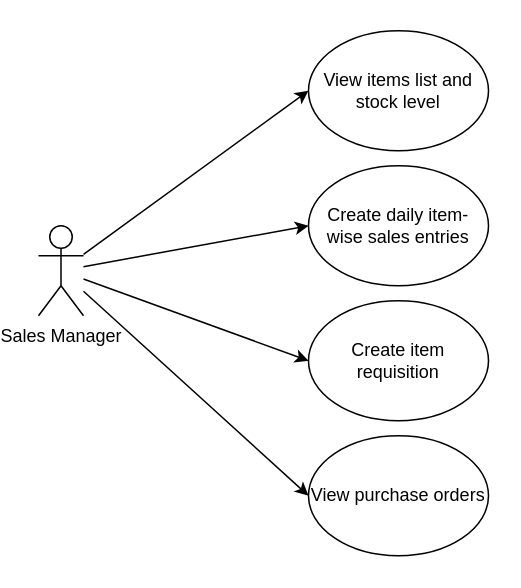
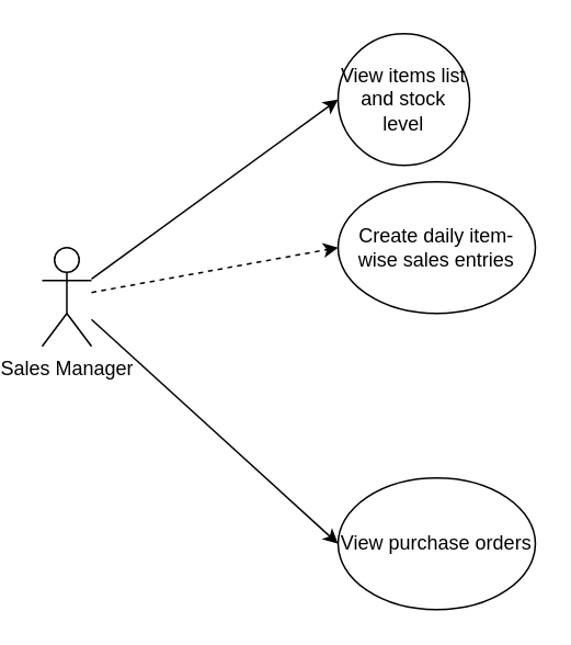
  <mxCell id="0" />
  <mxCell id="1" parent="0" />
  <mxCell id="2" style="rounded=0;orthogonalLoop=1;jettySize=auto;html=1;entryX=0;entryY=0.5;entryDx=0;entryDy=0;" edge="1" parent="1" source="6" target="7"><mxGeometry relative="1" as="geometry" /></mxCell>
- <mxCell id="3" style="rounded=0;orthogonalLoop=1;jettySize=auto;html=1;entryX=0;entryY=0.5;entryDx=0;entryDy=0;" edge="1" parent="1" source="6" target="8"><mxGeometry relative="1" as="geometry" /></mxCell>
- <mxCell id="4" style="rounded=0;orthogonalLoop=1;jettySize=auto;html=1;entryX=0;entryY=0.5;entryDx=0;entryDy=0;" edge="1" parent="1" source="6" target="9"><mxGeometry relative="1" as="geometry" /></mxCell>
+ <mxCell id="3" style="rounded=0;orthogonalLoop=1;jettySize=auto;html=1;entryX=0;entryY=0.5;entryDx=0;entryDy=0;dashed=1;" edge="1" parent="1" source="6" target="8"><mxGeometry relative="1" as="geometry" /></mxCell>
  <mxCell id="5" style="rounded=0;orthogonalLoop=1;jettySize=auto;html=1;entryX=0;entryY=0.5;entryDx=0;entryDy=0;" edge="1" parent="1" source="6" target="10"><mxGeometry relative="1" as="geometry" /></mxCell>
  <mxCell id="6" value="Sales Manager" style="shape=umlActor;verticalLabelPosition=bottom;verticalAlign=top;html=1;outlineConnect=0;" vertex="1" parent="1"><mxGeometry x="20" y="150" width="30" height="60" as="geometry" /></mxCell>
- <mxCell id="7" value="View items list and stock level" style="ellipse;whiteSpace=wrap;html=1;" vertex="1" parent="1"><mxGeometry x="200" y="20" width="120" height="80" as="geometry" /></mxCell>
+ <mxCell id="7" value="View items list and stock level" style="ellipse;whiteSpace=wrap;html=1;" vertex="1" parent="1"><mxGeometry x="200" y="20" width="80" height="80" as="geometry" /></mxCell>
  <mxCell id="8" value="Create daily item-wise sales entries" style="ellipse;whiteSpace=wrap;html=1;" vertex="1" parent="1"><mxGeometry x="200" y="110" width="120" height="80" as="geometry" /></mxCell>
- <mxCell id="9" value="Create item requisition" style="ellipse;whiteSpace=wrap;html=1;" vertex="1" parent="1"><mxGeometry x="200" y="200" width="120" height="80" as="geometry" /></mxCell>
  <mxCell id="10" value="View purchase orders" style="ellipse;whiteSpace=wrap;html=1;" vertex="1" parent="1"><mxGeometry x="200" y="290" width="120" height="80" as="geometry" /></mxCell>
